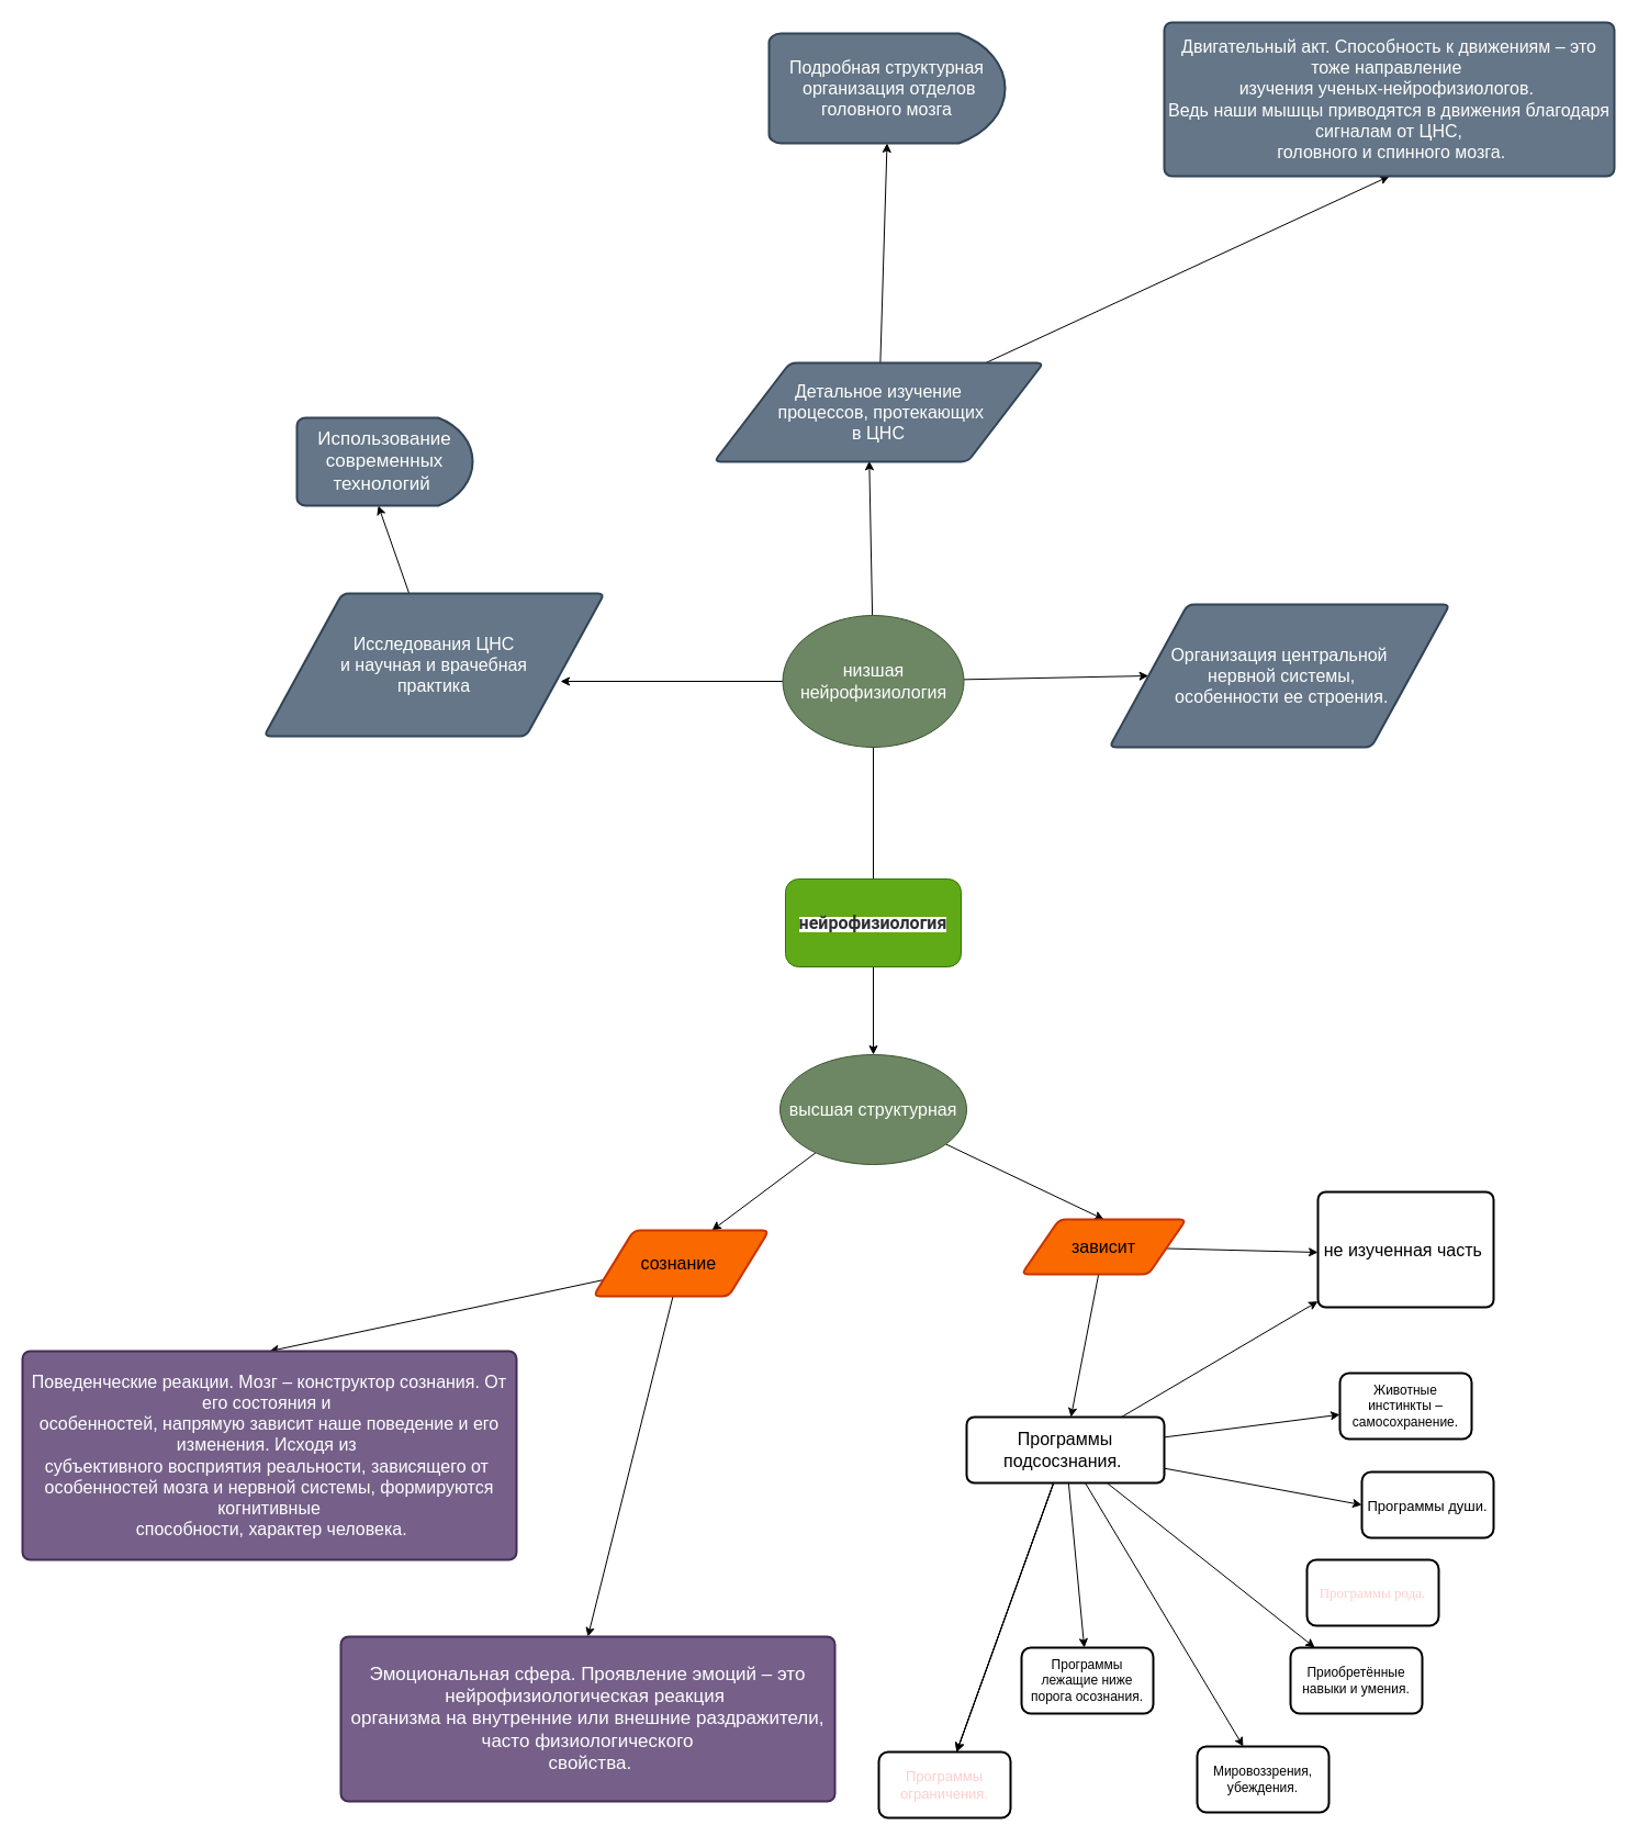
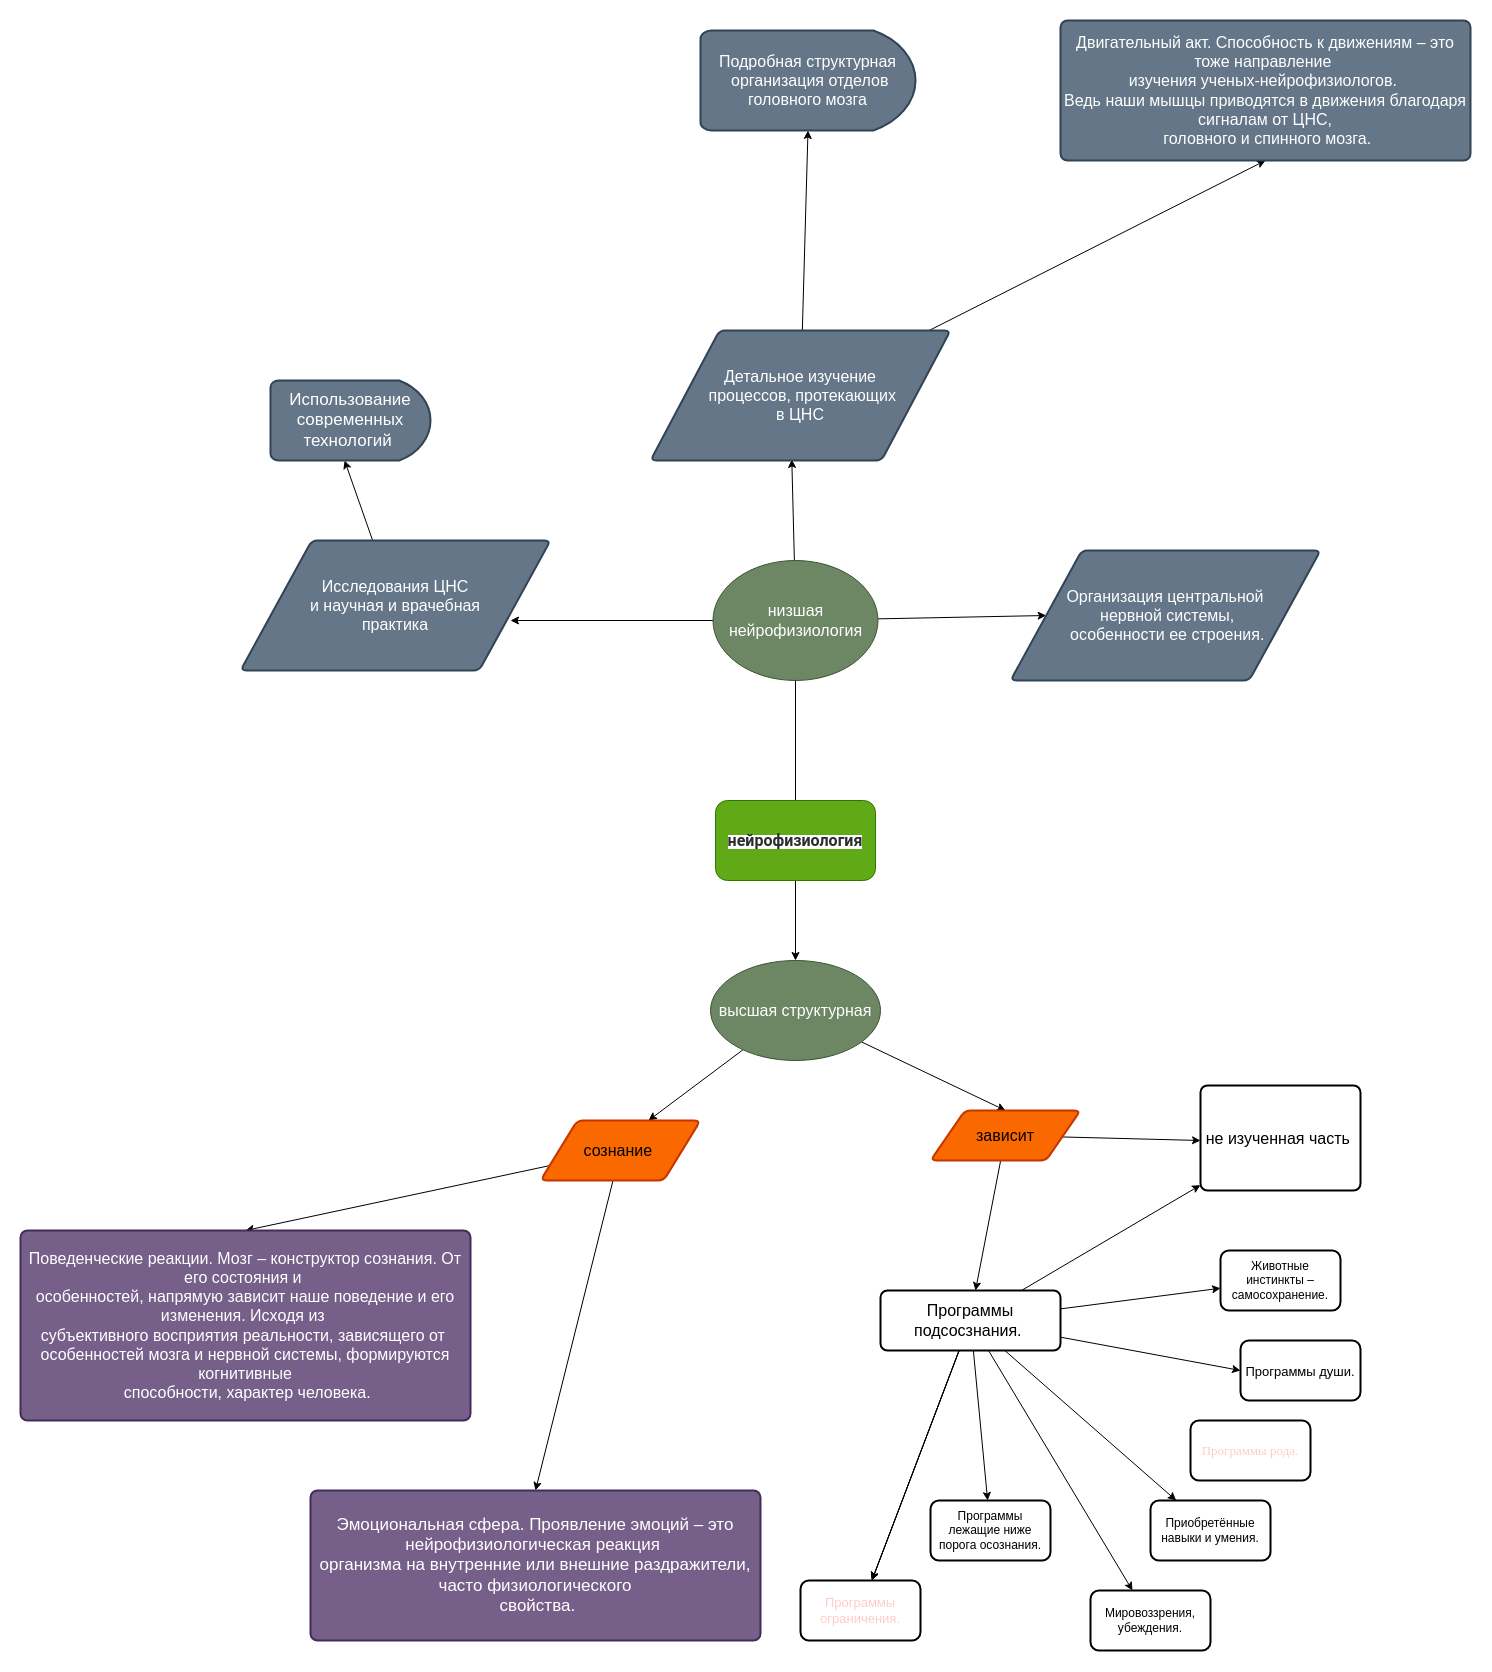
  <mxCell id="0" />
  <mxCell id="1" parent="0" />
  <mxCell id="2" style="edgeStyle=none;html=1;fontSize=16;" parent="1" source="4" edge="1"><mxGeometry relative="1" as="geometry"><mxPoint x="795" y="670" as="targetPoint" /></mxGeometry></mxCell>
  <mxCell id="3" style="edgeStyle=none;html=1;fontSize=16;" parent="1" source="4" target="7" edge="1"><mxGeometry relative="1" as="geometry"><mxPoint x="795" y="1000" as="targetPoint" /></mxGeometry></mxCell>
  <mxCell id="4" value="&lt;span style=&quot;color: rgb(44, 45, 48); font-family: Roboto, &amp;quot;San Francisco&amp;quot;, &amp;quot;Helvetica Neue&amp;quot;, Helvetica, Arial; text-align: start; background-color: rgb(255, 255, 255);&quot;&gt;&lt;b style=&quot;&quot;&gt;&lt;font style=&quot;font-size: 16px;&quot;&gt;нейрофизиология&lt;/font&gt;&lt;/b&gt;&lt;/span&gt;" style="rounded=1;whiteSpace=wrap;html=1;fillColor=#60a917;fontColor=#ffffff;strokeColor=#2D7600;" parent="1" vertex="1"><mxGeometry x="715" y="800" width="160" height="80" as="geometry" /></mxCell>
  <mxCell id="5" style="edgeStyle=none;html=1;fontSize=16;entryX=0.675;entryY=0;entryDx=0;entryDy=0;entryPerimeter=0;" parent="1" source="7" target="18" edge="1"><mxGeometry relative="1" as="geometry"><mxPoint x="795" y="1170" as="targetPoint" /></mxGeometry></mxCell>
  <mxCell id="6" style="edgeStyle=none;html=1;fontSize=16;entryX=0.5;entryY=0;entryDx=0;entryDy=0;" parent="1" source="7" target="21" edge="1"><mxGeometry relative="1" as="geometry"><mxPoint x="950" y="1120" as="targetPoint" /></mxGeometry></mxCell>
  <mxCell id="7" value="высшая структурная" style="ellipse;whiteSpace=wrap;html=1;fontSize=16;fillColor=#6d8764;fontColor=#ffffff;strokeColor=#3A5431;" parent="1" vertex="1"><mxGeometry x="710" y="960" width="170" height="100" as="geometry" /></mxCell>
  <mxCell id="8" style="edgeStyle=none;html=1;fontSize=16;entryX=0;entryY=0.5;entryDx=0;entryDy=0;" parent="1" source="11" target="12" edge="1"><mxGeometry relative="1" as="geometry"><mxPoint x="1010" y="620" as="targetPoint" /></mxGeometry></mxCell>
  <mxCell id="9" style="edgeStyle=none;html=1;fontSize=16;entryX=0.471;entryY=0.992;entryDx=0;entryDy=0;entryPerimeter=0;" parent="1" source="11" target="15" edge="1"><mxGeometry relative="1" as="geometry"><mxPoint x="790" y="470" as="targetPoint" /></mxGeometry></mxCell>
  <mxCell id="10" style="edgeStyle=none;html=1;fontSize=17;" parent="1" source="11" edge="1"><mxGeometry relative="1" as="geometry"><mxPoint x="510" y="620" as="targetPoint" /></mxGeometry></mxCell>
  <mxCell id="11" value="низшая&lt;br&gt;нейрофизиология" style="ellipse;whiteSpace=wrap;html=1;fontSize=16;fillColor=#6d8764;fontColor=#ffffff;strokeColor=#3A5431;" parent="1" vertex="1"><mxGeometry x="712.5" y="560" width="165" height="120" as="geometry" /></mxCell>
  <mxCell id="12" value="Организация центральной&lt;br&gt;&amp;nbsp;нервной системы,&lt;br&gt;&amp;nbsp;особенности ее строения." style="shape=parallelogram;html=1;strokeWidth=2;perimeter=parallelogramPerimeter;whiteSpace=wrap;rounded=1;arcSize=12;size=0.23;fontSize=16;fillColor=#647687;fontColor=#ffffff;strokeColor=#314354;" parent="1" vertex="1"><mxGeometry x="1010" y="550" width="310" height="130" as="geometry" /></mxCell>
  <mxCell id="13" style="edgeStyle=none;html=1;fontSize=16;entryX=0.5;entryY=1;entryDx=0;entryDy=0;entryPerimeter=0;" parent="1" source="15" target="22" edge="1"><mxGeometry relative="1" as="geometry"><mxPoint x="805" y="280" as="targetPoint" /></mxGeometry></mxCell>
  <mxCell id="14" style="edgeStyle=none;html=1;fontSize=16;entryX=0.5;entryY=1;entryDx=0;entryDy=0;" parent="1" source="15" target="23" edge="1"><mxGeometry relative="1" as="geometry"><mxPoint x="1037" y="103" as="targetPoint" /></mxGeometry></mxCell>
- <mxCell id="15" value="Детальное изучение&lt;br&gt;&amp;nbsp;процессов, протекающих &lt;br&gt;в ЦНС" style="shape=parallelogram;html=1;strokeWidth=2;perimeter=parallelogramPerimeter;whiteSpace=wrap;rounded=1;arcSize=12;size=0.23;fontSize=16;fillColor=#647687;fontColor=#ffffff;strokeColor=#314354;" parent="1" vertex="1"><mxGeometry x="650" y="330" width="300" height="90" as="geometry" /></mxCell>
+ <mxCell id="15" value="Детальное изучение&lt;br&gt;&amp;nbsp;процессов, протекающих &lt;br&gt;в ЦНС" style="shape=parallelogram;html=1;strokeWidth=2;perimeter=parallelogramPerimeter;whiteSpace=wrap;rounded=1;arcSize=12;size=0.23;fontSize=16;fillColor=#647687;fontColor=#ffffff;strokeColor=#314354;" parent="1" vertex="1"><mxGeometry x="650" y="330" width="300" height="130" as="geometry" /></mxCell>
  <mxCell id="16" style="edgeStyle=none;html=1;entryX=0.5;entryY=0;entryDx=0;entryDy=0;fontSize=16;" parent="1" source="18" target="24" edge="1"><mxGeometry relative="1" as="geometry" /></mxCell>
  <mxCell id="17" style="edgeStyle=none;html=1;entryX=0.5;entryY=0;entryDx=0;entryDy=0;" parent="1" source="18" target="25" edge="1"><mxGeometry relative="1" as="geometry"><mxPoint x="500" y="1490" as="targetPoint" /></mxGeometry></mxCell>
  <mxCell id="18" value="сознание&amp;nbsp;" style="shape=parallelogram;html=1;strokeWidth=2;perimeter=parallelogramPerimeter;whiteSpace=wrap;rounded=1;arcSize=12;size=0.23;fontSize=16;fillColor=#fa6800;fontColor=#000000;strokeColor=#C73500;" parent="1" vertex="1"><mxGeometry x="540" y="1120" width="160" height="60" as="geometry" /></mxCell>
  <mxCell id="19" style="edgeStyle=none;html=1;" parent="1" source="21" edge="1"><mxGeometry relative="1" as="geometry"><mxPoint x="975" y="1290" as="targetPoint" /></mxGeometry></mxCell>
  <mxCell id="20" style="edgeStyle=none;html=1;" parent="1" source="21" edge="1"><mxGeometry relative="1" as="geometry"><mxPoint x="1200" y="1140" as="targetPoint" /></mxGeometry></mxCell>
  <mxCell id="21" value="зависит" style="shape=parallelogram;html=1;strokeWidth=2;perimeter=parallelogramPerimeter;whiteSpace=wrap;rounded=1;arcSize=12;size=0.23;fontSize=16;fillColor=#fa6800;fontColor=#000000;strokeColor=#C73500;" parent="1" vertex="1"><mxGeometry x="930" y="1110" width="150" height="50" as="geometry" /></mxCell>
  <mxCell id="22" value="Подробная структурная&lt;br&gt;&amp;nbsp;организация отделов &lt;br&gt;головного мозга" style="strokeWidth=2;html=1;shape=mxgraph.flowchart.delay;whiteSpace=wrap;fontSize=16;fillColor=#647687;fontColor=#ffffff;strokeColor=#314354;" parent="1" vertex="1"><mxGeometry x="700" y="30" width="215" height="100" as="geometry" /></mxCell>
  <mxCell id="23" value="&lt;div&gt;Двигательный акт. Способность к движениям – это тоже направление&amp;nbsp;&lt;/div&gt;&lt;div&gt;изучения ученых-нейрофизиологов.&amp;nbsp;&lt;/div&gt;&lt;div&gt;Ведь наши мышцы приводятся в движения благодаря сигналам от ЦНС,&lt;/div&gt;&lt;div&gt;&amp;nbsp;головного и спинного мозга.&lt;/div&gt;" style="rounded=1;whiteSpace=wrap;html=1;absoluteArcSize=1;arcSize=14;strokeWidth=2;fontSize=16;fillColor=#647687;fontColor=#ffffff;strokeColor=#314354;" parent="1" vertex="1"><mxGeometry x="1060" y="20" width="410" height="140" as="geometry" /></mxCell>
  <mxCell id="24" value="&lt;div&gt;Поведенческие реакции. Мозг – конструктор сознания. От его состояния и&amp;nbsp;&lt;/div&gt;&lt;div&gt;особенностей, напрямую зависит наше поведение и его изменения. Исходя из&amp;nbsp;&lt;/div&gt;&lt;div&gt;субъективного восприятия реальности, зависящего от&amp;nbsp;&lt;/div&gt;&lt;div&gt;особенностей мозга и нервной системы, формируются когнитивные&lt;/div&gt;&lt;div&gt;&amp;nbsp;способности, характер человека.&lt;/div&gt;" style="rounded=1;whiteSpace=wrap;html=1;absoluteArcSize=1;arcSize=14;strokeWidth=2;fontSize=16;fillColor=#76608a;fontColor=#ffffff;strokeColor=#432D57;" parent="1" vertex="1"><mxGeometry x="20" y="1230" width="450" height="190" as="geometry" /></mxCell>
  <mxCell id="25" value="&lt;div style=&quot;font-size: 17px;&quot;&gt;&lt;font style=&quot;font-size: 17px;&quot;&gt;Эмоциональная сфера. Проявление эмоций – это нейрофизиологическая реакция&amp;nbsp;&lt;/font&gt;&lt;/div&gt;&lt;div style=&quot;font-size: 17px;&quot;&gt;&lt;font style=&quot;font-size: 17px;&quot;&gt;организма на внутренние или внешние раздражители, часто физиологического&lt;/font&gt;&lt;/div&gt;&lt;div style=&quot;font-size: 17px;&quot;&gt;&lt;font style=&quot;font-size: 17px;&quot;&gt;&amp;nbsp;свойства.&lt;/font&gt;&lt;/div&gt;" style="rounded=1;whiteSpace=wrap;html=1;absoluteArcSize=1;arcSize=14;strokeWidth=2;fillColor=#76608a;fontColor=#ffffff;strokeColor=#432D57;" parent="1" vertex="1"><mxGeometry x="310" y="1490" width="450" height="150" as="geometry" /></mxCell>
  <mxCell id="26" style="edgeStyle=none;html=1;fontSize=17;entryX=0.463;entryY=1;entryDx=0;entryDy=0;entryPerimeter=0;" parent="1" source="27" target="28" edge="1"><mxGeometry relative="1" as="geometry"><mxPoint x="340" y="460" as="targetPoint" /></mxGeometry></mxCell>
  <mxCell id="27" value="Исследования ЦНС &lt;br&gt;и научная и врачебная &lt;br&gt;практика&lt;br&gt;" style="shape=parallelogram;html=1;strokeWidth=2;perimeter=parallelogramPerimeter;whiteSpace=wrap;rounded=1;arcSize=12;size=0.23;fontSize=16;fillColor=#647687;fontColor=#ffffff;strokeColor=#314354;" parent="1" vertex="1"><mxGeometry x="240" y="540" width="310" height="130" as="geometry" /></mxCell>
  <mxCell id="28" value="Использование современных технологий&amp;nbsp;" style="strokeWidth=2;html=1;shape=mxgraph.flowchart.delay;whiteSpace=wrap;fontSize=17;fillColor=#647687;fontColor=#ffffff;strokeColor=#314354;" parent="1" vertex="1"><mxGeometry x="270" y="380" width="160" height="80" as="geometry" /></mxCell>
  <mxCell id="29" value="" style="edgeStyle=none;html=1;fontSize=16;" edge="1" parent="1" source="38" target="40"><mxGeometry relative="1" as="geometry" /></mxCell>
  <mxCell id="30" style="edgeStyle=none;html=1;entryX=0;entryY=0.5;entryDx=0;entryDy=0;fontSize=16;" edge="1" parent="1" source="38" target="41"><mxGeometry relative="1" as="geometry" /></mxCell>
  <mxCell id="31" value="" style="edgeStyle=none;html=1;fontSize=13;" edge="1" parent="1" source="38" target="39"><mxGeometry relative="1" as="geometry" /></mxCell>
  <mxCell id="32" value="" style="edgeStyle=none;html=1;fontSize=13;fontColor=#FFCCCC;" edge="1" parent="1" source="38" target="43"><mxGeometry relative="1" as="geometry" /></mxCell>
  <mxCell id="33" value="" style="edgeStyle=none;html=1;fontSize=13;fontColor=#FFCCCC;" edge="1" parent="1" source="38" target="44"><mxGeometry relative="1" as="geometry" /></mxCell>
  <mxCell id="34" value="" style="edgeStyle=none;html=1;fontSize=13;fontColor=#FFCCCC;" edge="1" parent="1" source="38" target="45"><mxGeometry relative="1" as="geometry" /></mxCell>
  <mxCell id="35" value="" style="edgeStyle=none;html=1;fontSize=13;fontColor=#FFCCCC;" edge="1" parent="1" source="38" target="45"><mxGeometry relative="1" as="geometry" /></mxCell>
  <mxCell id="36" value="" style="edgeStyle=none;html=1;fontSize=13;fontColor=#FFCCCC;" edge="1" parent="1" source="38" target="45"><mxGeometry relative="1" as="geometry" /></mxCell>
  <mxCell id="37" value="" style="edgeStyle=none;html=1;fontSize=13;fontColor=#FFCCCC;" edge="1" parent="1" source="38" target="46"><mxGeometry relative="1" as="geometry" /></mxCell>
  <mxCell id="38" value="&lt;font style=&quot;font-size: 16px;&quot;&gt;Программы подсосзнания.&amp;nbsp;&lt;/font&gt;" style="rounded=1;whiteSpace=wrap;html=1;absoluteArcSize=1;arcSize=14;strokeWidth=2;" vertex="1" parent="1"><mxGeometry x="880" y="1290" width="180" height="60" as="geometry" /></mxCell>
  <mxCell id="39" value="не изученная часть&amp;nbsp;" style="rounded=1;whiteSpace=wrap;html=1;absoluteArcSize=1;arcSize=14;strokeWidth=2;fontSize=16;" vertex="1" parent="1"><mxGeometry x="1200" y="1085" width="160" height="105" as="geometry" /></mxCell>
  <mxCell id="40" value="Животные инстинкты – самосохранение." style="whiteSpace=wrap;html=1;rounded=1;arcSize=14;strokeWidth=2;" vertex="1" parent="1"><mxGeometry x="1220" y="1250" width="120" height="60" as="geometry" /></mxCell>
  <mxCell id="41" value="&lt;font style=&quot;font-size: 13px;&quot;&gt;Программы души.&lt;/font&gt;" style="whiteSpace=wrap;html=1;rounded=1;arcSize=14;strokeWidth=2;fontSize=16;" vertex="1" parent="1"><mxGeometry x="1240" y="1340" width="120" height="60" as="geometry" /></mxCell>
  <mxCell id="42" value="&lt;div style=&quot;text-align: left;&quot;&gt;&lt;font face=&quot;PT Serif, Times New Roman, Times, serif&quot;&gt;&lt;font style=&quot;font-size: 13px;&quot; color=&quot;#ffcccc&quot;&gt;Программы рода.&lt;/font&gt;&lt;br&gt;&lt;/font&gt;&lt;/div&gt;" style="whiteSpace=wrap;html=1;rounded=1;arcSize=14;strokeWidth=2;" vertex="1" parent="1"><mxGeometry x="1190" y="1420" width="120" height="60" as="geometry" /></mxCell>
- <mxCell id="43" value="Приобретённые навыки и умения." style="whiteSpace=wrap;html=1;rounded=1;arcSize=14;strokeWidth=2;" vertex="1" parent="1"><mxGeometry x="1175" y="1500" width="120" height="60" as="geometry" /></mxCell>
+ <mxCell id="43" value="Приобретённые навыки и умения." style="whiteSpace=wrap;html=1;rounded=1;arcSize=14;strokeWidth=2;" vertex="1" parent="1"><mxGeometry x="1150" y="1500" width="120" height="60" as="geometry" /></mxCell>
  <mxCell id="44" value="Мировоззрения, убеждения." style="whiteSpace=wrap;html=1;rounded=1;arcSize=14;strokeWidth=2;" vertex="1" parent="1"><mxGeometry x="1090" y="1590" width="120" height="60" as="geometry" /></mxCell>
- <mxCell id="45" value="Программы ограничения." style="whiteSpace=wrap;html=1;rounded=1;arcSize=14;strokeWidth=2;fontSize=13;fontColor=#FFCCCC;" vertex="1" parent="1"><mxGeometry x="800" y="1595" width="120" height="60" as="geometry" /></mxCell>
+ <mxCell id="45" value="Программы ограничения." style="whiteSpace=wrap;html=1;rounded=1;arcSize=14;strokeWidth=2;fontSize=13;fontColor=#FFCCCC;" vertex="1" parent="1"><mxGeometry x="800" y="1580" width="120" height="60" as="geometry" /></mxCell>
  <mxCell id="46" value="Программы лежащие ниже порога осознания." style="whiteSpace=wrap;html=1;rounded=1;arcSize=14;strokeWidth=2;" vertex="1" parent="1"><mxGeometry x="930" y="1500" width="120" height="60" as="geometry" /></mxCell>
